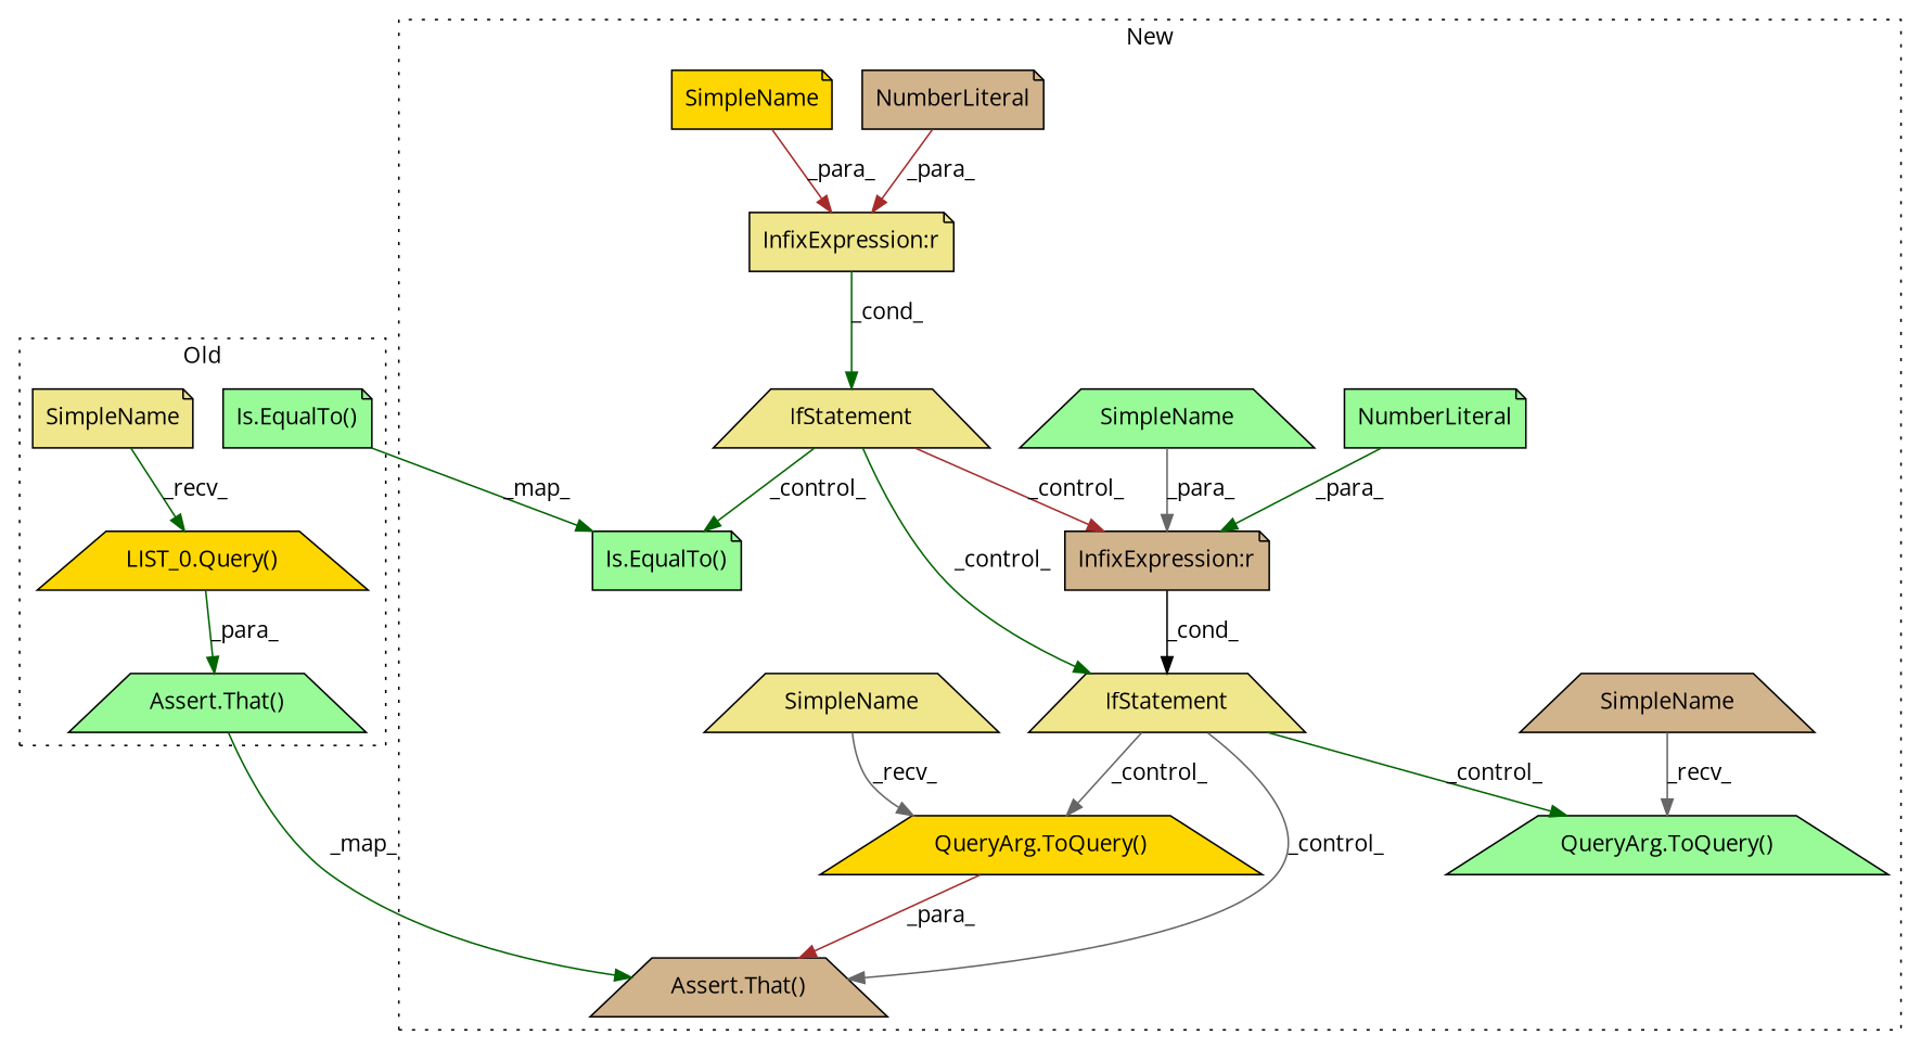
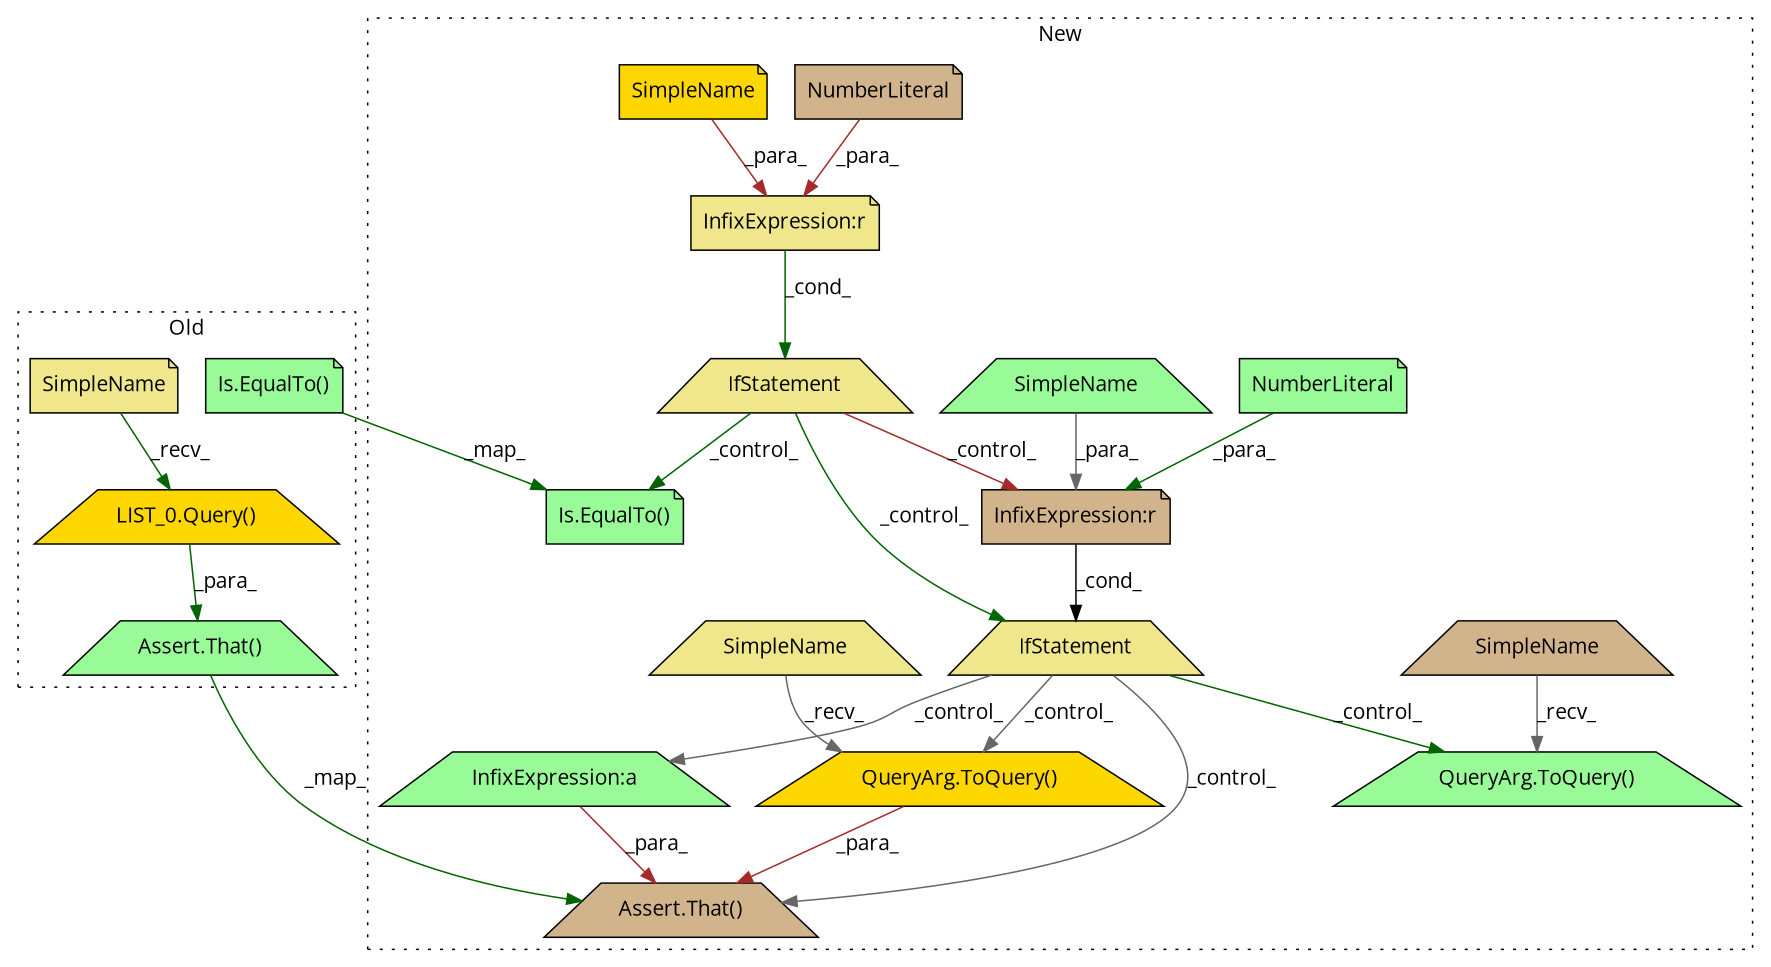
  digraph {
    fontname="Open Sans"
    node [a=32 l=1 shape=trapezium style=filled fillcolor=palegreen fontname="Open Sans"]
    edge [color=darkgreen fontname="Open Sans"]
    n1 [l="8,1" label="Is.EqualTo()" s="10791,10800" shape=note]
    n2 [l="5,1" label="Assert.That()" s="10929,10958"]
    n3 [l=7 label="LIST_0.Query()" s=10829 fillcolor=gold]
    n4 [a=42 l=6 label=SimpleName s=10822 shape=note fillcolor=khaki]
    n5 [l="8,1" label="Is.EqualTo()" s="13656,13665" shape=note]
    n6 [a=27 l=4 label="InfixExpression:r" s=13474 shape=note fillcolor=khaki]
    n7 [a=34 label=NumberLiteral s=13478 shape=note fillcolor=tan]
    n8 [l="5,1" label="Assert.That()" s="13803,13888" fillcolor=tan]
    n9 [a=25 l="4,2" label=IfStatement s="13460,13479" fillcolor=khaki]
    n10 [l=9 label="QueryArg.ToQuery()" s=14040]
    n11 [a=25 l="9,2" label=IfStatement s="13677,13701" fillcolor=khaki]
    n12 [a=27 l=4 label="InfixExpression:r" s=13696 shape=note fillcolor=tan]
    n13 [a=34 label=NumberLiteral s=13700 shape=note]
+   n14 [a=27 label="InfixExpression:a" s=13865]
    n15 [a=42 l=10 label=SimpleName s=13464 shape=note fillcolor=gold]
    n16 [a=42 l=10 label=SimpleName s=13686]
    n17 [l=9 label="QueryArg.ToQuery()" s=13812 fillcolor=gold]
    n18 [a=42 l=3 label=SimpleName s=13808 fillcolor=khaki]
    n19 [a=42 l=3 label=SimpleName s=14036 fillcolor=tan]
    subgraph cluster_1 {
      label=Old
      style=dotted
      n1
      n2
      n3
      n4
    }
    subgraph cluster_2 {
      label=New
      style=dotted
      n5
      n6
      n7
      n8
      n9
      n10
      n11
      n12
      n13
+     n14
      n15
      n16
      n17
      n18
      n19
    }
    n1 -> n5 [label=_map_]
    n2 -> n8 [label=_map_]
    n3 -> n2 [label=_para_]
    n4 -> n3 [label=_recv_]
    n6 -> n9 [label=_cond_]
    n7 -> n6 [label=_para_ color=brown]
    n9 -> n5 [label=_control_]
    n9 -> n11 [label=_control_]
    n9 -> n12 [label=_control_ color=brown]
    n11 -> n8 [label=_control_ color=gray40]
    n11 -> n10 [label=_control_]
+   n11 -> n14 [label=_control_ color=gray40]
    n11 -> n17 [label=_control_ color=gray40]
    n12 -> n11 [label=_cond_ color=black]
    n13 -> n12 [label=_para_]
+   n14 -> n8 [label=_para_ color=brown]
    n15 -> n6 [label=_para_ color=brown]
    n16 -> n12 [label=_para_ color=gray40]
    n17 -> n8 [label=_para_ color=brown]
    n18 -> n17 [label=_recv_ color=gray40]
    n19 -> n10 [label=_recv_ color=gray40]
  }
